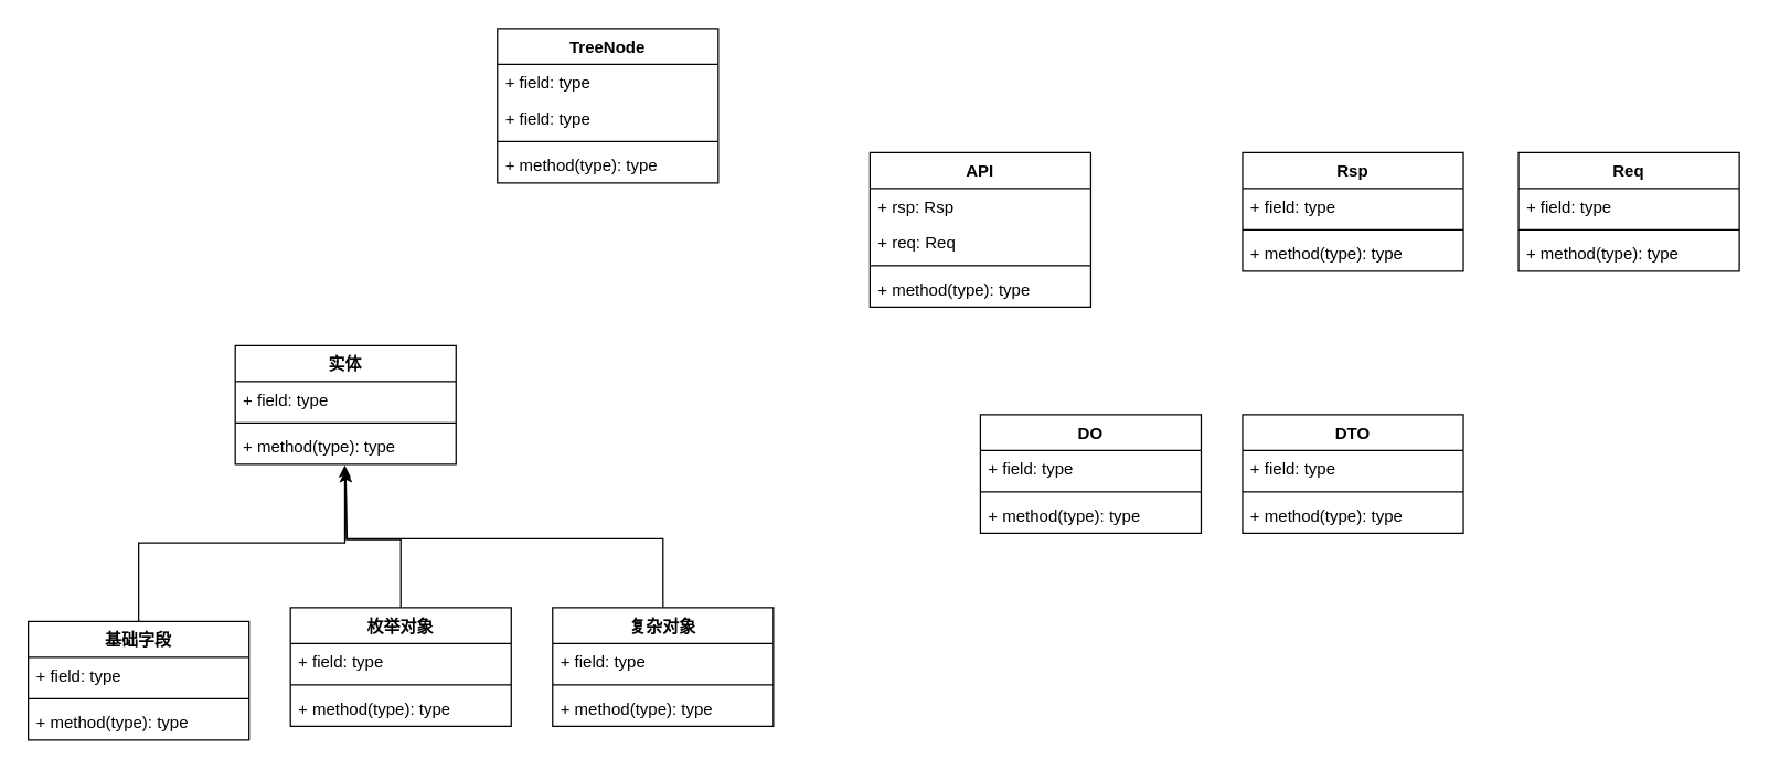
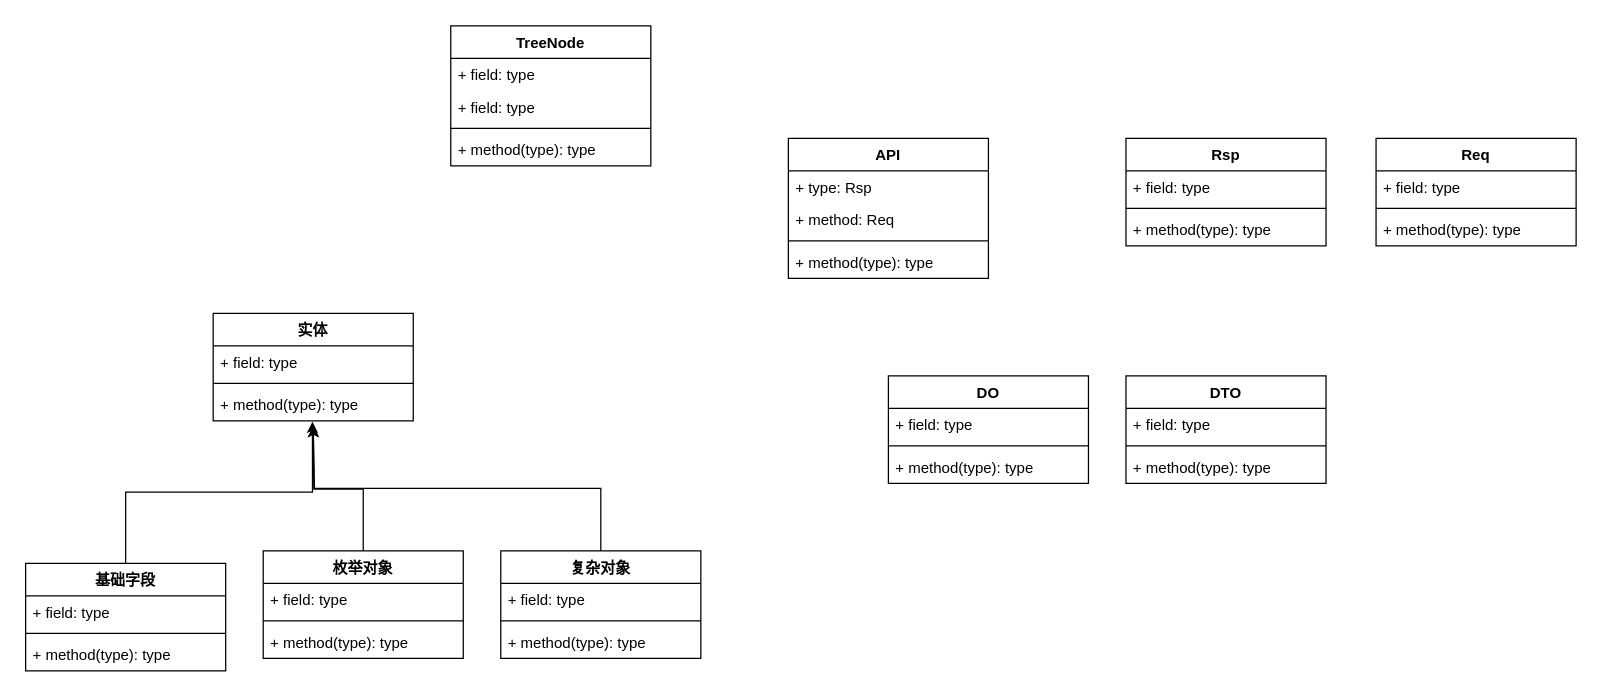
  <mxCell id="0" />
  <mxCell id="1" parent="0" />
  <mxCell id="2" value="实体" style="swimlane;fontStyle=1;align=center;verticalAlign=top;childLayout=stackLayout;horizontal=1;startSize=26;horizontalStack=0;resizeParent=1;resizeParentMax=0;resizeLast=0;collapsible=1;marginBottom=0;whiteSpace=wrap;html=1;" vertex="1" parent="1"><mxGeometry x="170" y="250" width="160" height="86" as="geometry" /></mxCell>
  <mxCell id="3" value="+ field: type" style="text;strokeColor=none;fillColor=none;align=left;verticalAlign=top;spacingLeft=4;spacingRight=4;overflow=hidden;rotatable=0;points=[[0,0.5],[1,0.5]];portConstraint=eastwest;whiteSpace=wrap;html=1;" vertex="1" parent="2"><mxGeometry y="26" width="160" height="26" as="geometry" /></mxCell>
  <mxCell id="4" value="" style="line;strokeWidth=1;fillColor=none;align=left;verticalAlign=middle;spacingTop=-1;spacingLeft=3;spacingRight=3;rotatable=0;labelPosition=right;points=[];portConstraint=eastwest;strokeColor=inherit;" vertex="1" parent="2"><mxGeometry y="52" width="160" height="8" as="geometry" /></mxCell>
  <mxCell id="5" value="+ method(type): type" style="text;strokeColor=none;fillColor=none;align=left;verticalAlign=top;spacingLeft=4;spacingRight=4;overflow=hidden;rotatable=0;points=[[0,0.5],[1,0.5]];portConstraint=eastwest;whiteSpace=wrap;html=1;" vertex="1" parent="2"><mxGeometry y="60" width="160" height="26" as="geometry" /></mxCell>
  <mxCell id="6" style="edgeStyle=orthogonalEdgeStyle;rounded=0;orthogonalLoop=1;jettySize=auto;html=1;entryX=0.496;entryY=1.026;entryDx=0;entryDy=0;entryPerimeter=0;" edge="1" parent="1" source="7" target="5"><mxGeometry relative="1" as="geometry" /></mxCell>
  <mxCell id="7" value="基础字段" style="swimlane;fontStyle=1;align=center;verticalAlign=top;childLayout=stackLayout;horizontal=1;startSize=26;horizontalStack=0;resizeParent=1;resizeParentMax=0;resizeLast=0;collapsible=1;marginBottom=0;whiteSpace=wrap;html=1;" vertex="1" parent="1"><mxGeometry x="20" y="450" width="160" height="86" as="geometry" /></mxCell>
  <mxCell id="8" value="+ field: type" style="text;strokeColor=none;fillColor=none;align=left;verticalAlign=top;spacingLeft=4;spacingRight=4;overflow=hidden;rotatable=0;points=[[0,0.5],[1,0.5]];portConstraint=eastwest;whiteSpace=wrap;html=1;" vertex="1" parent="7"><mxGeometry y="26" width="160" height="26" as="geometry" /></mxCell>
  <mxCell id="9" value="" style="line;strokeWidth=1;fillColor=none;align=left;verticalAlign=middle;spacingTop=-1;spacingLeft=3;spacingRight=3;rotatable=0;labelPosition=right;points=[];portConstraint=eastwest;strokeColor=inherit;" vertex="1" parent="7"><mxGeometry y="52" width="160" height="8" as="geometry" /></mxCell>
  <mxCell id="10" value="+ method(type): type" style="text;strokeColor=none;fillColor=none;align=left;verticalAlign=top;spacingLeft=4;spacingRight=4;overflow=hidden;rotatable=0;points=[[0,0.5],[1,0.5]];portConstraint=eastwest;whiteSpace=wrap;html=1;" vertex="1" parent="7"><mxGeometry y="60" width="160" height="26" as="geometry" /></mxCell>
  <mxCell id="11" style="edgeStyle=orthogonalEdgeStyle;rounded=0;orthogonalLoop=1;jettySize=auto;html=1;" edge="1" parent="1" source="12"><mxGeometry relative="1" as="geometry"><mxPoint x="250" y="340" as="targetPoint" /></mxGeometry></mxCell>
  <mxCell id="12" value="枚举对象" style="swimlane;fontStyle=1;align=center;verticalAlign=top;childLayout=stackLayout;horizontal=1;startSize=26;horizontalStack=0;resizeParent=1;resizeParentMax=0;resizeLast=0;collapsible=1;marginBottom=0;whiteSpace=wrap;html=1;" vertex="1" parent="1"><mxGeometry x="210" y="440" width="160" height="86" as="geometry" /></mxCell>
  <mxCell id="13" value="+ field: type" style="text;strokeColor=none;fillColor=none;align=left;verticalAlign=top;spacingLeft=4;spacingRight=4;overflow=hidden;rotatable=0;points=[[0,0.5],[1,0.5]];portConstraint=eastwest;whiteSpace=wrap;html=1;" vertex="1" parent="12"><mxGeometry y="26" width="160" height="26" as="geometry" /></mxCell>
  <mxCell id="14" value="" style="line;strokeWidth=1;fillColor=none;align=left;verticalAlign=middle;spacingTop=-1;spacingLeft=3;spacingRight=3;rotatable=0;labelPosition=right;points=[];portConstraint=eastwest;strokeColor=inherit;" vertex="1" parent="12"><mxGeometry y="52" width="160" height="8" as="geometry" /></mxCell>
  <mxCell id="15" value="+ method(type): type" style="text;strokeColor=none;fillColor=none;align=left;verticalAlign=top;spacingLeft=4;spacingRight=4;overflow=hidden;rotatable=0;points=[[0,0.5],[1,0.5]];portConstraint=eastwest;whiteSpace=wrap;html=1;" vertex="1" parent="12"><mxGeometry y="60" width="160" height="26" as="geometry" /></mxCell>
  <mxCell id="16" style="edgeStyle=orthogonalEdgeStyle;rounded=0;orthogonalLoop=1;jettySize=auto;html=1;" edge="1" parent="1" source="17"><mxGeometry relative="1" as="geometry"><mxPoint x="250" y="340" as="targetPoint" /><Array as="points"><mxPoint x="480" y="390" /><mxPoint x="251" y="390" /></Array></mxGeometry></mxCell>
  <mxCell id="17" value="复杂对象" style="swimlane;fontStyle=1;align=center;verticalAlign=top;childLayout=stackLayout;horizontal=1;startSize=26;horizontalStack=0;resizeParent=1;resizeParentMax=0;resizeLast=0;collapsible=1;marginBottom=0;whiteSpace=wrap;html=1;" vertex="1" parent="1"><mxGeometry x="400" y="440" width="160" height="86" as="geometry" /></mxCell>
  <mxCell id="18" value="+ field: type" style="text;strokeColor=none;fillColor=none;align=left;verticalAlign=top;spacingLeft=4;spacingRight=4;overflow=hidden;rotatable=0;points=[[0,0.5],[1,0.5]];portConstraint=eastwest;whiteSpace=wrap;html=1;" vertex="1" parent="17"><mxGeometry y="26" width="160" height="26" as="geometry" /></mxCell>
  <mxCell id="19" value="" style="line;strokeWidth=1;fillColor=none;align=left;verticalAlign=middle;spacingTop=-1;spacingLeft=3;spacingRight=3;rotatable=0;labelPosition=right;points=[];portConstraint=eastwest;strokeColor=inherit;" vertex="1" parent="17"><mxGeometry y="52" width="160" height="8" as="geometry" /></mxCell>
  <mxCell id="20" value="+ method(type): type" style="text;strokeColor=none;fillColor=none;align=left;verticalAlign=top;spacingLeft=4;spacingRight=4;overflow=hidden;rotatable=0;points=[[0,0.5],[1,0.5]];portConstraint=eastwest;whiteSpace=wrap;html=1;" vertex="1" parent="17"><mxGeometry y="60" width="160" height="26" as="geometry" /></mxCell>
  <mxCell id="21" value="Rsp" style="swimlane;fontStyle=1;align=center;verticalAlign=top;childLayout=stackLayout;horizontal=1;startSize=26;horizontalStack=0;resizeParent=1;resizeParentMax=0;resizeLast=0;collapsible=1;marginBottom=0;whiteSpace=wrap;html=1;" vertex="1" parent="1"><mxGeometry x="900" y="110" width="160" height="86" as="geometry" /></mxCell>
  <mxCell id="22" value="+ field: type" style="text;strokeColor=none;fillColor=none;align=left;verticalAlign=top;spacingLeft=4;spacingRight=4;overflow=hidden;rotatable=0;points=[[0,0.5],[1,0.5]];portConstraint=eastwest;whiteSpace=wrap;html=1;" vertex="1" parent="21"><mxGeometry y="26" width="160" height="26" as="geometry" /></mxCell>
  <mxCell id="23" value="" style="line;strokeWidth=1;fillColor=none;align=left;verticalAlign=middle;spacingTop=-1;spacingLeft=3;spacingRight=3;rotatable=0;labelPosition=right;points=[];portConstraint=eastwest;strokeColor=inherit;" vertex="1" parent="21"><mxGeometry y="52" width="160" height="8" as="geometry" /></mxCell>
  <mxCell id="24" value="+ method(type): type" style="text;strokeColor=none;fillColor=none;align=left;verticalAlign=top;spacingLeft=4;spacingRight=4;overflow=hidden;rotatable=0;points=[[0,0.5],[1,0.5]];portConstraint=eastwest;whiteSpace=wrap;html=1;" vertex="1" parent="21"><mxGeometry y="60" width="160" height="26" as="geometry" /></mxCell>
  <mxCell id="25" value="DO" style="swimlane;fontStyle=1;align=center;verticalAlign=top;childLayout=stackLayout;horizontal=1;startSize=26;horizontalStack=0;resizeParent=1;resizeParentMax=0;resizeLast=0;collapsible=1;marginBottom=0;whiteSpace=wrap;html=1;" vertex="1" parent="1"><mxGeometry x="710" y="300" width="160" height="86" as="geometry" /></mxCell>
  <mxCell id="26" value="+ field: type" style="text;strokeColor=none;fillColor=none;align=left;verticalAlign=top;spacingLeft=4;spacingRight=4;overflow=hidden;rotatable=0;points=[[0,0.5],[1,0.5]];portConstraint=eastwest;whiteSpace=wrap;html=1;" vertex="1" parent="25"><mxGeometry y="26" width="160" height="26" as="geometry" /></mxCell>
  <mxCell id="27" value="" style="line;strokeWidth=1;fillColor=none;align=left;verticalAlign=middle;spacingTop=-1;spacingLeft=3;spacingRight=3;rotatable=0;labelPosition=right;points=[];portConstraint=eastwest;strokeColor=inherit;" vertex="1" parent="25"><mxGeometry y="52" width="160" height="8" as="geometry" /></mxCell>
  <mxCell id="28" value="+ method(type): type" style="text;strokeColor=none;fillColor=none;align=left;verticalAlign=top;spacingLeft=4;spacingRight=4;overflow=hidden;rotatable=0;points=[[0,0.5],[1,0.5]];portConstraint=eastwest;whiteSpace=wrap;html=1;" vertex="1" parent="25"><mxGeometry y="60" width="160" height="26" as="geometry" /></mxCell>
  <mxCell id="29" value="DTO" style="swimlane;fontStyle=1;align=center;verticalAlign=top;childLayout=stackLayout;horizontal=1;startSize=26;horizontalStack=0;resizeParent=1;resizeParentMax=0;resizeLast=0;collapsible=1;marginBottom=0;whiteSpace=wrap;html=1;" vertex="1" parent="1"><mxGeometry x="900" y="300" width="160" height="86" as="geometry" /></mxCell>
  <mxCell id="30" value="+ field: type" style="text;strokeColor=none;fillColor=none;align=left;verticalAlign=top;spacingLeft=4;spacingRight=4;overflow=hidden;rotatable=0;points=[[0,0.5],[1,0.5]];portConstraint=eastwest;whiteSpace=wrap;html=1;" vertex="1" parent="29"><mxGeometry y="26" width="160" height="26" as="geometry" /></mxCell>
  <mxCell id="31" value="" style="line;strokeWidth=1;fillColor=none;align=left;verticalAlign=middle;spacingTop=-1;spacingLeft=3;spacingRight=3;rotatable=0;labelPosition=right;points=[];portConstraint=eastwest;strokeColor=inherit;" vertex="1" parent="29"><mxGeometry y="52" width="160" height="8" as="geometry" /></mxCell>
  <mxCell id="32" value="+ method(type): type" style="text;strokeColor=none;fillColor=none;align=left;verticalAlign=top;spacingLeft=4;spacingRight=4;overflow=hidden;rotatable=0;points=[[0,0.5],[1,0.5]];portConstraint=eastwest;whiteSpace=wrap;html=1;" vertex="1" parent="29"><mxGeometry y="60" width="160" height="26" as="geometry" /></mxCell>
  <mxCell id="33" value="API" style="swimlane;fontStyle=1;align=center;verticalAlign=top;childLayout=stackLayout;horizontal=1;startSize=26;horizontalStack=0;resizeParent=1;resizeParentMax=0;resizeLast=0;collapsible=1;marginBottom=0;whiteSpace=wrap;html=1;" vertex="1" parent="1"><mxGeometry x="630" y="110" width="160" height="112" as="geometry" /></mxCell>
- <mxCell id="34" value="+ rsp: Rsp" style="text;strokeColor=none;fillColor=none;align=left;verticalAlign=top;spacingLeft=4;spacingRight=4;overflow=hidden;rotatable=0;points=[[0,0.5],[1,0.5]];portConstraint=eastwest;whiteSpace=wrap;html=1;" vertex="1" parent="33"><mxGeometry y="26" width="160" height="26" as="geometry" /></mxCell>
- <mxCell id="35" value="+ req: Req" style="text;strokeColor=none;fillColor=none;align=left;verticalAlign=top;spacingLeft=4;spacingRight=4;overflow=hidden;rotatable=0;points=[[0,0.5],[1,0.5]];portConstraint=eastwest;whiteSpace=wrap;html=1;" vertex="1" parent="33"><mxGeometry y="52" width="160" height="26" as="geometry" /></mxCell>
+ <mxCell id="34" value="+ type: Rsp" style="text;strokeColor=none;fillColor=none;align=left;verticalAlign=top;spacingLeft=4;spacingRight=4;overflow=hidden;rotatable=0;points=[[0,0.5],[1,0.5]];portConstraint=eastwest;whiteSpace=wrap;html=1;" vertex="1" parent="33"><mxGeometry y="26" width="160" height="26" as="geometry" /></mxCell>
+ <mxCell id="35" value="+ method: Req" style="text;strokeColor=none;fillColor=none;align=left;verticalAlign=top;spacingLeft=4;spacingRight=4;overflow=hidden;rotatable=0;points=[[0,0.5],[1,0.5]];portConstraint=eastwest;whiteSpace=wrap;html=1;" vertex="1" parent="33"><mxGeometry y="52" width="160" height="26" as="geometry" /></mxCell>
  <mxCell id="36" value="" style="line;strokeWidth=1;fillColor=none;align=left;verticalAlign=middle;spacingTop=-1;spacingLeft=3;spacingRight=3;rotatable=0;labelPosition=right;points=[];portConstraint=eastwest;strokeColor=inherit;" vertex="1" parent="33"><mxGeometry y="78" width="160" height="8" as="geometry" /></mxCell>
  <mxCell id="37" value="+ method(type): type" style="text;strokeColor=none;fillColor=none;align=left;verticalAlign=top;spacingLeft=4;spacingRight=4;overflow=hidden;rotatable=0;points=[[0,0.5],[1,0.5]];portConstraint=eastwest;whiteSpace=wrap;html=1;" vertex="1" parent="33"><mxGeometry y="86" width="160" height="26" as="geometry" /></mxCell>
  <mxCell id="38" value="TreeNode" style="swimlane;fontStyle=1;align=center;verticalAlign=top;childLayout=stackLayout;horizontal=1;startSize=26;horizontalStack=0;resizeParent=1;resizeParentMax=0;resizeLast=0;collapsible=1;marginBottom=0;whiteSpace=wrap;html=1;" vertex="1" parent="1"><mxGeometry x="360" y="20" width="160" height="112" as="geometry" /></mxCell>
  <mxCell id="39" value="+ field: type" style="text;strokeColor=none;fillColor=none;align=left;verticalAlign=top;spacingLeft=4;spacingRight=4;overflow=hidden;rotatable=0;points=[[0,0.5],[1,0.5]];portConstraint=eastwest;whiteSpace=wrap;html=1;" vertex="1" parent="38"><mxGeometry y="26" width="160" height="26" as="geometry" /></mxCell>
  <mxCell id="40" value="+ field: type" style="text;strokeColor=none;fillColor=none;align=left;verticalAlign=top;spacingLeft=4;spacingRight=4;overflow=hidden;rotatable=0;points=[[0,0.5],[1,0.5]];portConstraint=eastwest;whiteSpace=wrap;html=1;" vertex="1" parent="38"><mxGeometry y="52" width="160" height="26" as="geometry" /></mxCell>
  <mxCell id="41" value="" style="line;strokeWidth=1;fillColor=none;align=left;verticalAlign=middle;spacingTop=-1;spacingLeft=3;spacingRight=3;rotatable=0;labelPosition=right;points=[];portConstraint=eastwest;strokeColor=inherit;" vertex="1" parent="38"><mxGeometry y="78" width="160" height="8" as="geometry" /></mxCell>
  <mxCell id="42" value="+ method(type): type" style="text;strokeColor=none;fillColor=none;align=left;verticalAlign=top;spacingLeft=4;spacingRight=4;overflow=hidden;rotatable=0;points=[[0,0.5],[1,0.5]];portConstraint=eastwest;whiteSpace=wrap;html=1;" vertex="1" parent="38"><mxGeometry y="86" width="160" height="26" as="geometry" /></mxCell>
  <mxCell id="43" value="Req" style="swimlane;fontStyle=1;align=center;verticalAlign=top;childLayout=stackLayout;horizontal=1;startSize=26;horizontalStack=0;resizeParent=1;resizeParentMax=0;resizeLast=0;collapsible=1;marginBottom=0;whiteSpace=wrap;html=1;" vertex="1" parent="1"><mxGeometry x="1100" y="110" width="160" height="86" as="geometry" /></mxCell>
  <mxCell id="44" value="+ field: type" style="text;strokeColor=none;fillColor=none;align=left;verticalAlign=top;spacingLeft=4;spacingRight=4;overflow=hidden;rotatable=0;points=[[0,0.5],[1,0.5]];portConstraint=eastwest;whiteSpace=wrap;html=1;" vertex="1" parent="43"><mxGeometry y="26" width="160" height="26" as="geometry" /></mxCell>
  <mxCell id="45" value="" style="line;strokeWidth=1;fillColor=none;align=left;verticalAlign=middle;spacingTop=-1;spacingLeft=3;spacingRight=3;rotatable=0;labelPosition=right;points=[];portConstraint=eastwest;strokeColor=inherit;" vertex="1" parent="43"><mxGeometry y="52" width="160" height="8" as="geometry" /></mxCell>
  <mxCell id="46" value="+ method(type): type" style="text;strokeColor=none;fillColor=none;align=left;verticalAlign=top;spacingLeft=4;spacingRight=4;overflow=hidden;rotatable=0;points=[[0,0.5],[1,0.5]];portConstraint=eastwest;whiteSpace=wrap;html=1;" vertex="1" parent="43"><mxGeometry y="60" width="160" height="26" as="geometry" /></mxCell>
